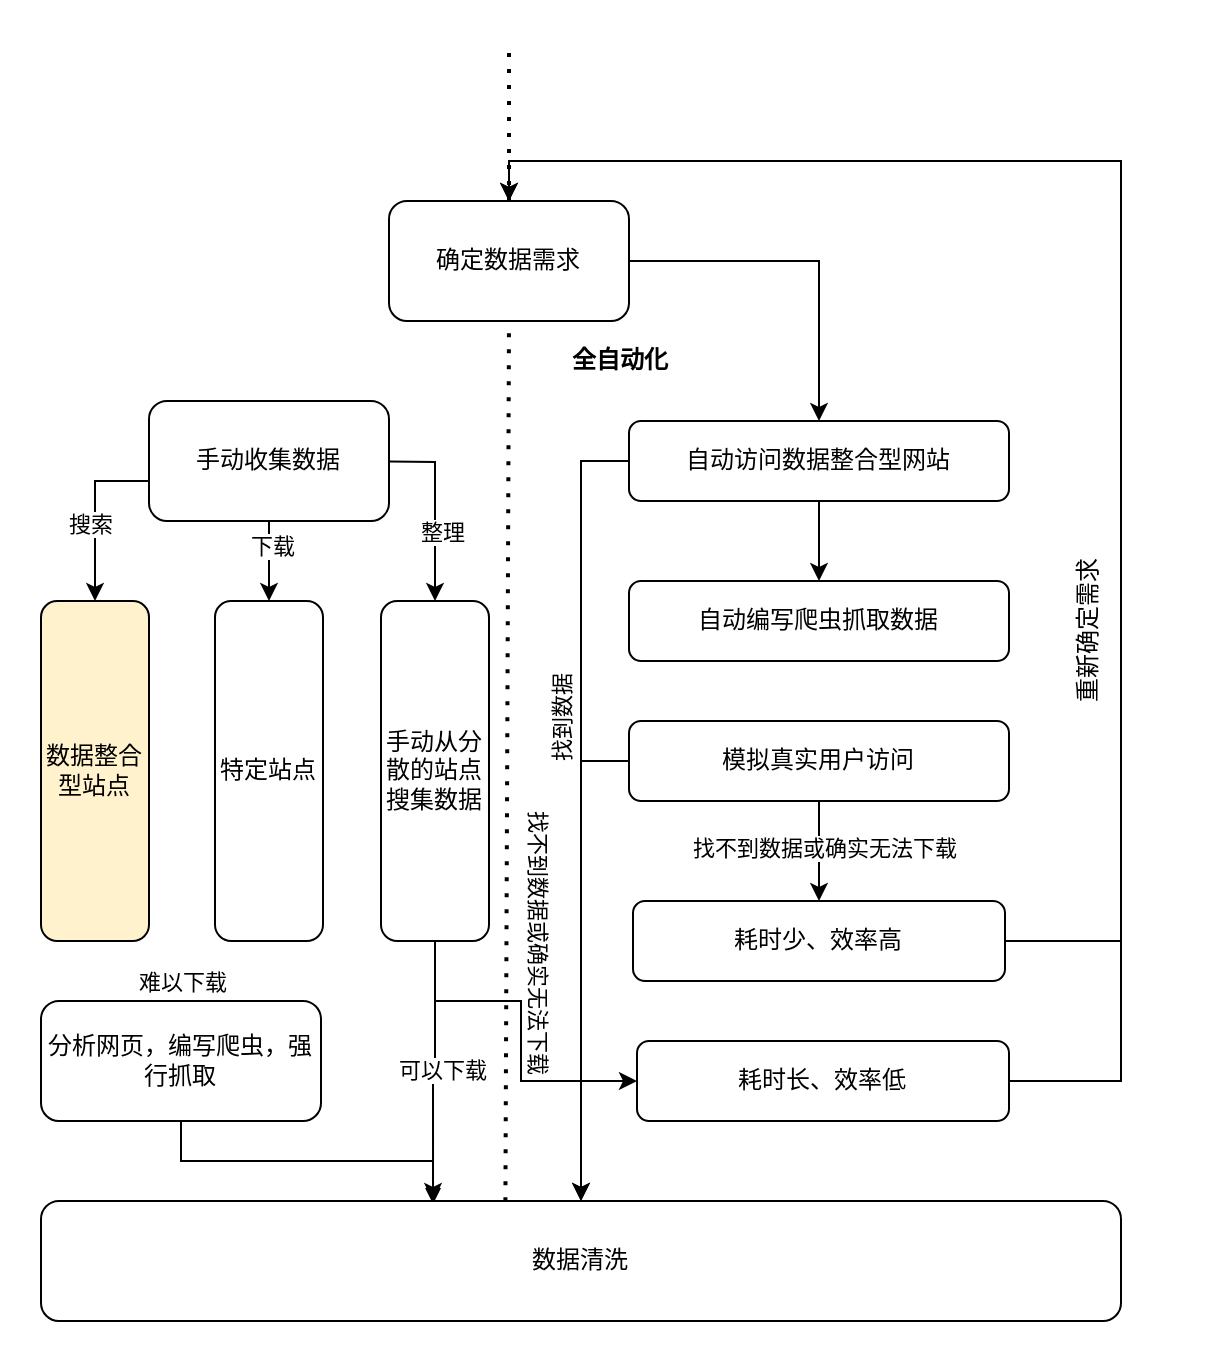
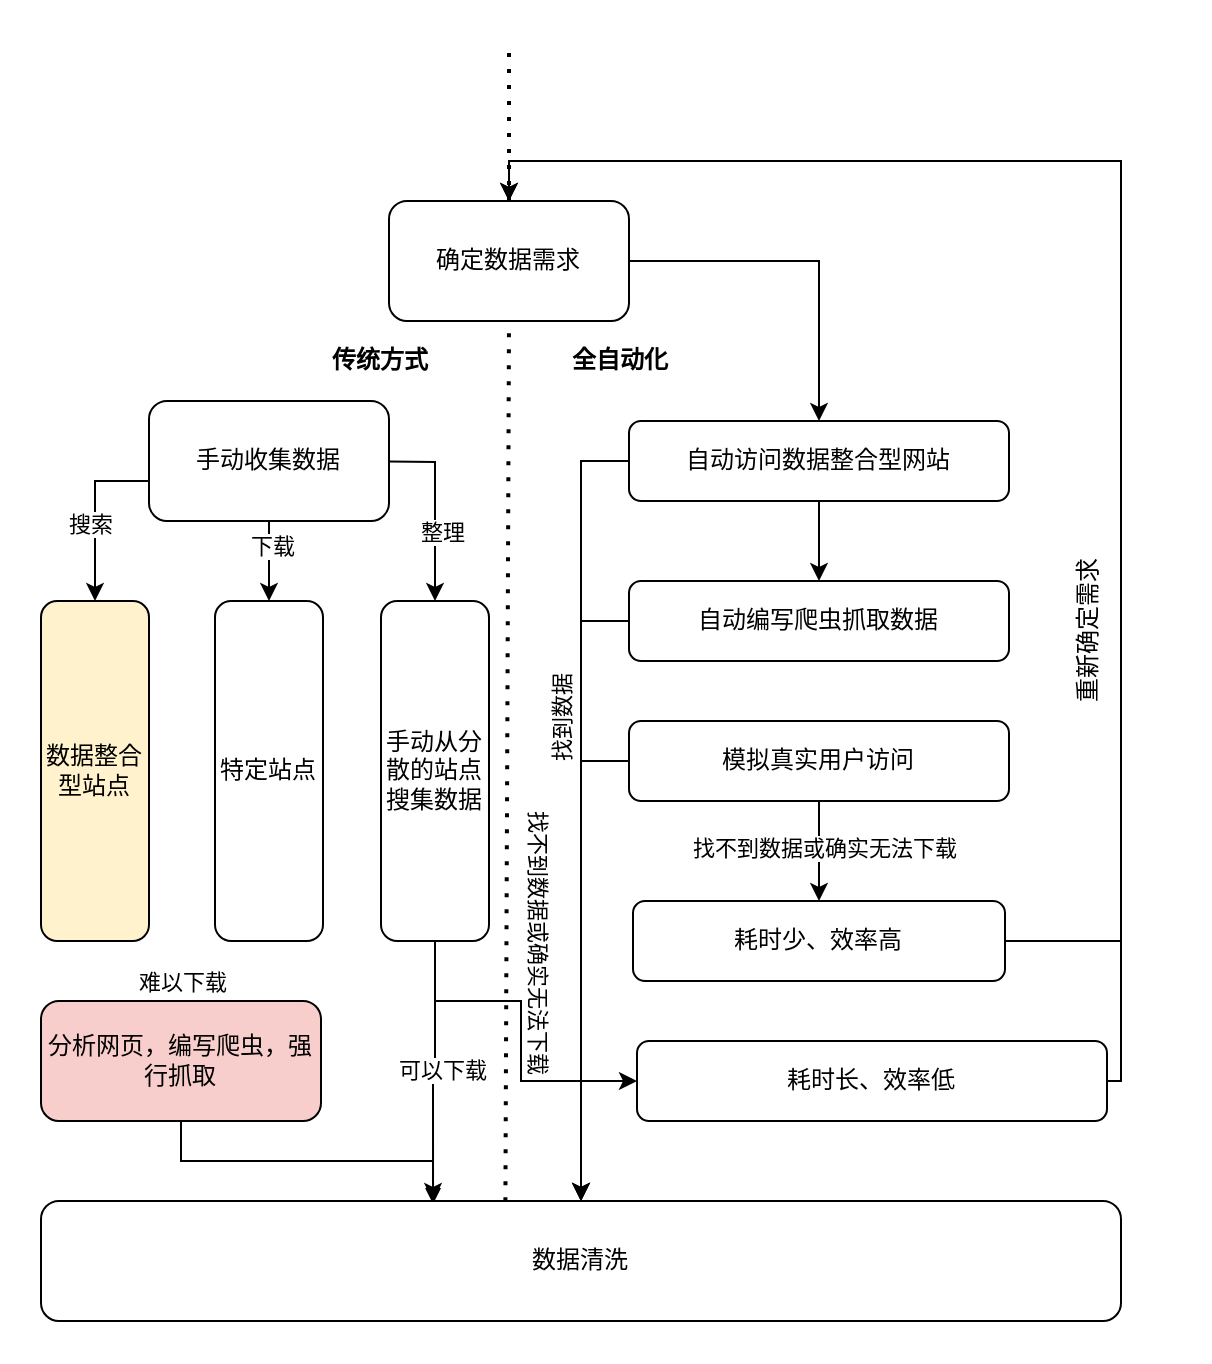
  <mxCell id="0" />
  <mxCell id="1" parent="0" />
  <mxCell id="2" style="edgeStyle=orthogonalEdgeStyle;rounded=0;orthogonalLoop=1;jettySize=auto;html=1;entryX=0.5;entryY=0;entryDx=0;entryDy=0;" parent="1" source="3" target="24" edge="1"><mxGeometry relative="1" as="geometry"><Array as="points"><mxPoint x="409" y="130" /></Array></mxGeometry></mxCell>
  <mxCell id="3" value="确定数据需求" style="rounded=1;whiteSpace=wrap;html=1;" parent="1" vertex="1"><mxGeometry x="194" y="100" width="120" height="60" as="geometry" /></mxCell>
  <mxCell id="4" style="edgeStyle=orthogonalEdgeStyle;rounded=0;orthogonalLoop=1;jettySize=auto;html=1;" parent="1" source="10" target="11" edge="1"><mxGeometry relative="1" as="geometry"><Array as="points"><mxPoint x="47" y="240" /></Array></mxGeometry></mxCell>
  <mxCell id="5" value="搜索" style="edgeLabel;html=1;align=center;verticalAlign=middle;resizable=0;points=[];" parent="4" vertex="1" connectable="0"><mxGeometry x="0.103" y="-3" relative="1" as="geometry"><mxPoint as="offset" /></mxGeometry></mxCell>
  <mxCell id="6" style="edgeStyle=orthogonalEdgeStyle;rounded=0;orthogonalLoop=1;jettySize=auto;html=1;" parent="1" source="10" target="12" edge="1"><mxGeometry relative="1" as="geometry" /></mxCell>
  <mxCell id="7" value="下载" style="edgeLabel;html=1;align=center;verticalAlign=middle;resizable=0;points=[];" parent="6" vertex="1" connectable="0"><mxGeometry x="-0.4" y="1" relative="1" as="geometry"><mxPoint as="offset" /></mxGeometry></mxCell>
  <mxCell id="8" style="edgeStyle=orthogonalEdgeStyle;rounded=0;orthogonalLoop=1;jettySize=auto;html=1;entryX=0.5;entryY=0;entryDx=0;entryDy=0;" parent="1" target="18" edge="1"><mxGeometry relative="1" as="geometry"><mxPoint x="254" y="270" as="targetPoint" /><mxPoint x="171" y="230" as="sourcePoint" /></mxGeometry></mxCell>
  <mxCell id="9" value="整理" style="edgeLabel;html=1;align=center;verticalAlign=middle;resizable=0;points=[];" parent="8" vertex="1" connectable="0"><mxGeometry x="0.411" y="3" relative="1" as="geometry"><mxPoint as="offset" /></mxGeometry></mxCell>
  <mxCell id="10" value="手动收集数据" style="rounded=1;whiteSpace=wrap;html=1;" parent="1" vertex="1"><mxGeometry x="74" y="200" width="120" height="60" as="geometry" /></mxCell>
  <mxCell id="11" value="数据整合型站点" style="rounded=1;whiteSpace=wrap;html=1;fillColor=#fff2cc;" parent="1" vertex="1"><mxGeometry x="20" y="300" width="54" height="170" as="geometry" /></mxCell>
  <mxCell id="12" value="特定站点" style="rounded=1;whiteSpace=wrap;html=1;" parent="1" vertex="1"><mxGeometry x="107" y="300" width="54" height="170" as="geometry" /></mxCell>
  <mxCell id="13" style="edgeStyle=orthogonalEdgeStyle;rounded=0;orthogonalLoop=1;jettySize=auto;html=1;entryX=0.363;entryY=0.025;entryDx=0;entryDy=0;entryPerimeter=0;endArrow=open;" parent="1" source="18" target="20" edge="1"><mxGeometry relative="1" as="geometry"><mxPoint x="217" y="530" as="targetPoint" /></mxGeometry></mxCell>
  <mxCell id="14" value="可以下载" style="edgeLabel;html=1;align=center;verticalAlign=middle;resizable=0;points=[];" parent="13" vertex="1" connectable="0"><mxGeometry x="-0.032" y="3" relative="1" as="geometry"><mxPoint as="offset" /></mxGeometry></mxCell>
  <mxCell id="15" value="难以下载" style="edgeLabel;html=1;align=center;verticalAlign=middle;resizable=0;points=[];" parent="13" vertex="1" connectable="0"><mxGeometry x="-0.032" y="3" relative="1" as="geometry"><mxPoint x="-140" y="-9" as="offset" /></mxGeometry></mxCell>
  <mxCell id="16" value="难以下载" style="edgeLabel;html=1;align=center;verticalAlign=middle;resizable=0;points=[];" parent="13" vertex="1" connectable="0"><mxGeometry x="-0.032" y="3" relative="1" as="geometry"><mxPoint x="-130" y="-44" as="offset" /></mxGeometry></mxCell>
  <mxCell id="17" style="edgeStyle=orthogonalEdgeStyle;rounded=0;orthogonalLoop=1;jettySize=auto;html=1;entryX=0;entryY=0.5;entryDx=0;entryDy=0;" parent="1" source="18" target="34" edge="1"><mxGeometry relative="1" as="geometry"><Array as="points"><mxPoint x="217" y="500" /><mxPoint x="260" y="500" /><mxPoint x="260" y="540" /></Array></mxGeometry></mxCell>
  <mxCell id="18" value="手动从分散的站点搜集数据" style="rounded=1;whiteSpace=wrap;html=1;" parent="1" vertex="1"><mxGeometry x="190" y="300" width="54" height="170" as="geometry" /></mxCell>
- <mxCell id="19" value="分析网页，编写爬虫，强行抓取" style="rounded=1;whiteSpace=wrap;html=1;" parent="1" vertex="1"><mxGeometry x="20" y="500" width="140" height="60" as="geometry" /></mxCell>
+ <mxCell id="19" value="分析网页，编写爬虫，强行抓取" style="rounded=1;whiteSpace=wrap;html=1;fillColor=#f8cecc;" parent="1" vertex="1"><mxGeometry x="20" y="500" width="140" height="60" as="geometry" /></mxCell>
  <mxCell id="20" value="数据清洗" style="rounded=1;whiteSpace=wrap;html=1;" parent="1" vertex="1"><mxGeometry x="20" y="600" width="540" height="60" as="geometry" /></mxCell>
  <mxCell id="21" style="edgeStyle=orthogonalEdgeStyle;rounded=0;orthogonalLoop=1;jettySize=auto;html=1;" parent="1" source="24" target="20" edge="1"><mxGeometry relative="1" as="geometry"><Array as="points"><mxPoint x="290" y="230" /></Array></mxGeometry></mxCell>
  <mxCell id="22" value="找到数据" style="edgeLabel;html=1;align=center;verticalAlign=middle;resizable=0;points=[];rotation=-90;" parent="21" vertex="1" connectable="0"><mxGeometry x="-0.02" y="1" relative="1" as="geometry"><mxPoint x="-11" y="-39" as="offset" /></mxGeometry></mxCell>
  <mxCell id="23" style="edgeStyle=orthogonalEdgeStyle;rounded=0;orthogonalLoop=1;jettySize=auto;html=1;" parent="1" source="24" target="26" edge="1"><mxGeometry relative="1" as="geometry" /></mxCell>
  <mxCell id="24" value="自动访问数据整合型网站" style="rounded=1;whiteSpace=wrap;html=1;" parent="1" vertex="1"><mxGeometry x="314" y="210" width="190" height="40" as="geometry" /></mxCell>
+ <mxCell id="25" style="edgeStyle=orthogonalEdgeStyle;rounded=0;orthogonalLoop=1;jettySize=auto;html=1;entryX=0.5;entryY=0;entryDx=0;entryDy=0;" parent="1" source="26" target="20" edge="1"><mxGeometry relative="1" as="geometry"><Array as="points"><mxPoint x="290" y="310" /></Array></mxGeometry></mxCell>
  <mxCell id="26" value="自动编写爬虫抓取数据" style="rounded=1;whiteSpace=wrap;html=1;" parent="1" vertex="1"><mxGeometry x="314" y="290" width="190" height="40" as="geometry" /></mxCell>
  <mxCell id="27" style="edgeStyle=orthogonalEdgeStyle;rounded=0;orthogonalLoop=1;jettySize=auto;html=1;entryX=0.5;entryY=0;entryDx=0;entryDy=0;" parent="1" source="30" target="20" edge="1"><mxGeometry relative="1" as="geometry"><Array as="points"><mxPoint x="290" y="380" /></Array></mxGeometry></mxCell>
  <mxCell id="28" style="edgeStyle=orthogonalEdgeStyle;rounded=0;orthogonalLoop=1;jettySize=auto;html=1;entryX=0.5;entryY=0;entryDx=0;entryDy=0;" parent="1" source="30" target="32" edge="1"><mxGeometry relative="1" as="geometry" /></mxCell>
  <mxCell id="29" value="找不到数据或确实无法下载" style="edgeLabel;html=1;align=center;verticalAlign=middle;resizable=0;points=[];" parent="28" vertex="1" connectable="0"><mxGeometry x="-0.08" y="2" relative="1" as="geometry"><mxPoint as="offset" /></mxGeometry></mxCell>
  <mxCell id="30" value="模拟真实用户访问" style="rounded=1;whiteSpace=wrap;html=1;" parent="1" vertex="1"><mxGeometry x="314" y="360" width="190" height="40" as="geometry" /></mxCell>
  <mxCell id="31" style="edgeStyle=orthogonalEdgeStyle;rounded=0;orthogonalLoop=1;jettySize=auto;html=1;entryX=0.5;entryY=0;entryDx=0;entryDy=0;" parent="1" source="32" target="3" edge="1"><mxGeometry relative="1" as="geometry"><Array as="points"><mxPoint x="560" y="470" /><mxPoint x="560" y="80" /><mxPoint x="254" y="80" /></Array></mxGeometry></mxCell>
  <mxCell id="32" value="耗时少、效率高" style="rounded=1;whiteSpace=wrap;html=1;" parent="1" vertex="1"><mxGeometry x="316" y="450" width="186" height="40" as="geometry" /></mxCell>
  <mxCell id="33" style="edgeStyle=orthogonalEdgeStyle;rounded=0;orthogonalLoop=1;jettySize=auto;html=1;entryX=0.5;entryY=0;entryDx=0;entryDy=0;" parent="1" source="34" target="3" edge="1"><mxGeometry relative="1" as="geometry"><Array as="points"><mxPoint x="560" y="540" /><mxPoint x="560" y="80" /><mxPoint x="254" y="80" /></Array></mxGeometry></mxCell>
- <mxCell id="34" value="耗时长、效率低" style="rounded=1;whiteSpace=wrap;html=1;" parent="1" vertex="1"><mxGeometry x="318" y="520" width="186" height="40" as="geometry" /></mxCell>
+ <mxCell id="34" value="耗时长、效率低" style="rounded=1;whiteSpace=wrap;html=1;" parent="1" vertex="1"><mxGeometry x="318" y="520" width="235" height="40" as="geometry" /></mxCell>
  <mxCell id="35" style="edgeStyle=orthogonalEdgeStyle;rounded=0;orthogonalLoop=1;jettySize=auto;html=1;entryX=0.363;entryY=0;entryDx=0;entryDy=0;entryPerimeter=0;" parent="1" source="19" target="20" edge="1"><mxGeometry relative="1" as="geometry" /></mxCell>
  <mxCell id="36" value="找不到数据或确实无法下载" style="edgeLabel;html=1;align=center;verticalAlign=middle;resizable=0;points=[];rotation=90;" parent="1" vertex="1" connectable="0"><mxGeometry x="270" y="470" as="geometry" /></mxCell>
  <mxCell id="37" value="重新确定需求" style="text;html=1;strokeColor=none;fillColor=none;align=center;verticalAlign=middle;whiteSpace=wrap;rounded=0;rotation=-90;" parent="1" vertex="1"><mxGeometry x="504" y="310" width="80" height="10" as="geometry" /></mxCell>
  <mxCell id="38" value="" style="endArrow=none;dashed=1;html=1;dashPattern=1 3;strokeWidth=2;rounded=0;entryX=0.5;entryY=1;entryDx=0;entryDy=0;exitX=0.43;exitY=0.002;exitDx=0;exitDy=0;exitPerimeter=0;" parent="1" source="20" target="3" edge="1"><mxGeometry width="50" height="50" relative="1" as="geometry"><mxPoint x="254" y="470" as="sourcePoint" /><mxPoint x="350" y="190" as="targetPoint" /></mxGeometry></mxCell>
+ <mxCell id="39" value="&lt;b&gt;传统方式&lt;/b&gt;" style="text;html=1;strokeColor=none;fillColor=none;align=center;verticalAlign=middle;whiteSpace=wrap;rounded=0;" parent="1" vertex="1"><mxGeometry x="160" y="160" width="60" height="40" as="geometry" /></mxCell>
  <mxCell id="40" value="&lt;b&gt;全自动化&lt;/b&gt;" style="text;html=1;strokeColor=none;fillColor=none;align=center;verticalAlign=middle;whiteSpace=wrap;rounded=0;" parent="1" vertex="1"><mxGeometry x="280" y="165" width="60" height="30" as="geometry" /></mxCell>
  <mxCell id="41" value="" style="endArrow=none;dashed=1;html=1;dashPattern=1 3;strokeWidth=2;rounded=0;exitX=0.5;exitY=0;exitDx=0;exitDy=0;" parent="1" source="3" edge="1"><mxGeometry width="50" height="50" relative="1" as="geometry"><mxPoint x="250" y="100" as="sourcePoint" /><mxPoint x="254" y="20" as="targetPoint" /></mxGeometry></mxCell>
